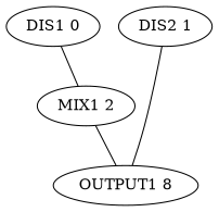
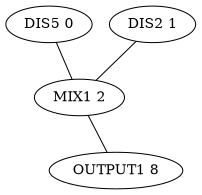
  graph {
-   n1 [label="DIS1 0"]
+   n1 [label="DIS5 0"]
    n2 [label="MIX1 2"]
    n3 [label="OUTPUT1 8"]
    n4 [label="DIS2 1"]
    n1 -- n2
    n2 -- n3
-   n4 -- n3
+   n4 -- n2
  }
